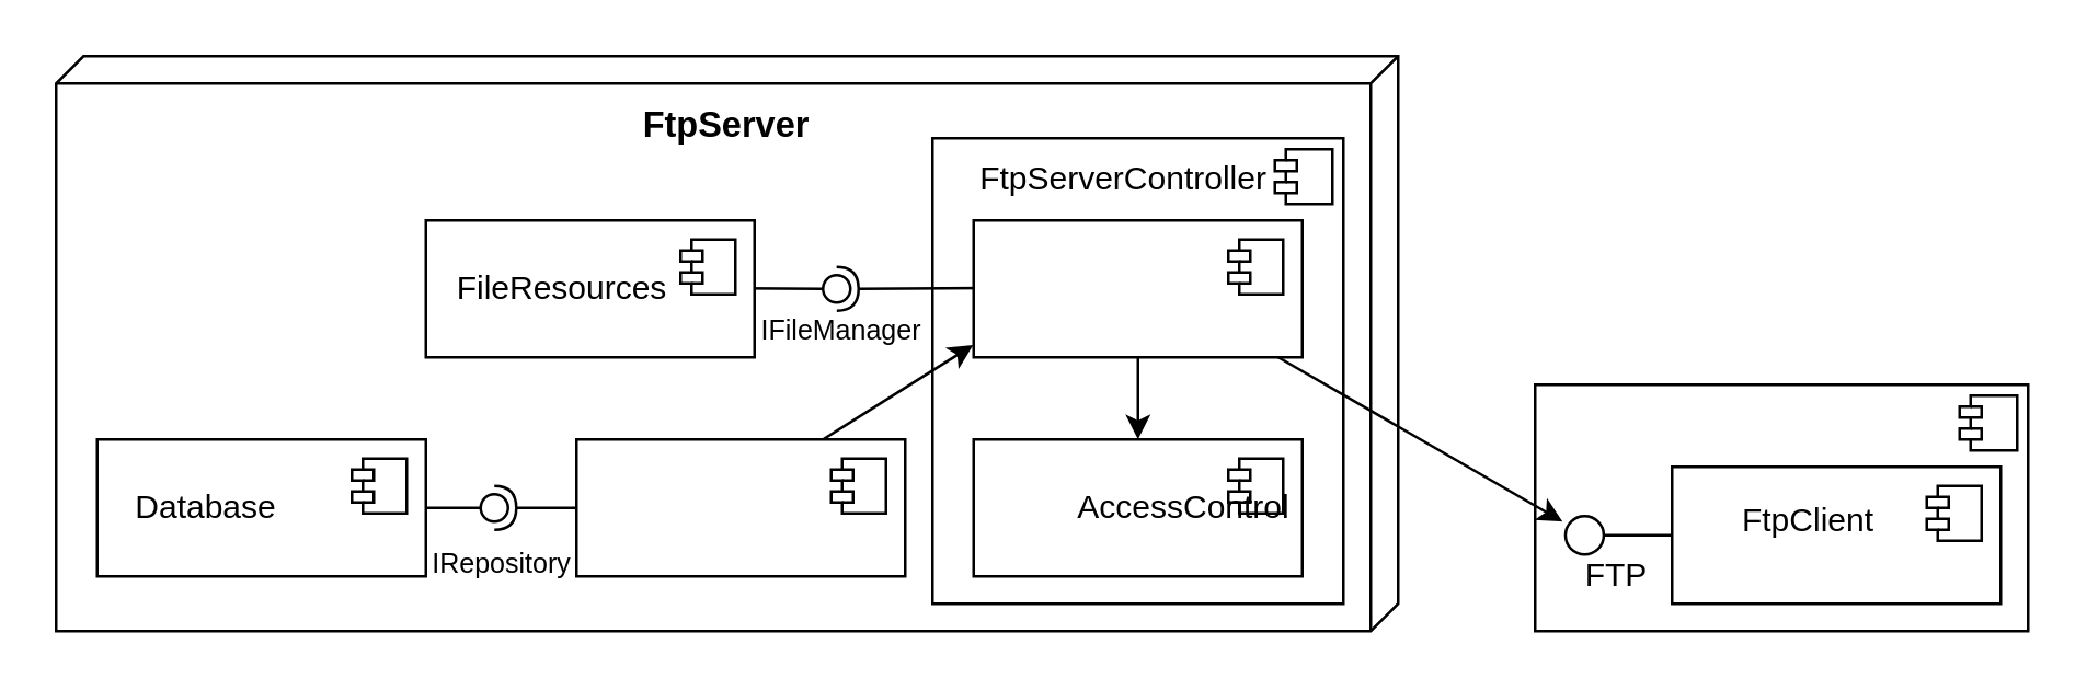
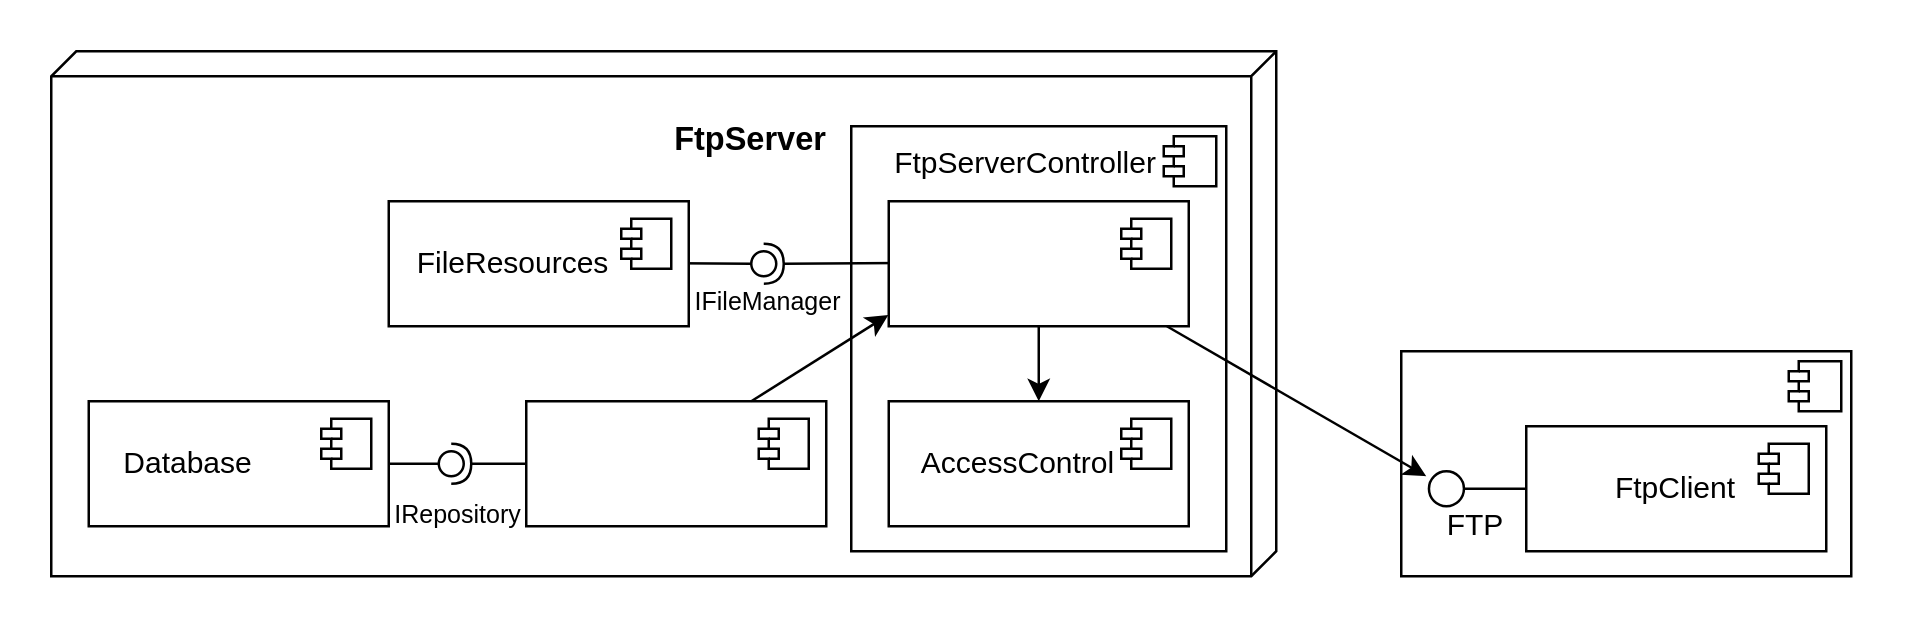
  <mxCell id="0" />
  <mxCell id="1" parent="0" />
  <mxCell id="2" value="" style="verticalAlign=top;align=left;spacingTop=8;spacingLeft=2;spacingRight=12;shape=cube;size=10;direction=south;fontStyle=4;html=1;whiteSpace=wrap;fillColor=none;" parent="1" vertex="1"><mxGeometry x="20" y="20" width="490" height="210" as="geometry" /></mxCell>
  <mxCell id="3" value="" style="rounded=0;orthogonalLoop=1;jettySize=auto;html=1;endArrow=halfCircle;endFill=0;endSize=6;strokeWidth=1;sketch=0;" parent="1" edge="1"><mxGeometry relative="1" as="geometry"><mxPoint x="360" y="104.71" as="sourcePoint" /><mxPoint x="305" y="105" as="targetPoint" /><Array as="points"><mxPoint x="370" y="104.71" /><mxPoint x="360" y="104.71" /></Array></mxGeometry></mxCell>
  <mxCell id="4" value="" style="rounded=0;orthogonalLoop=1;jettySize=auto;html=1;endArrow=oval;endFill=0;sketch=0;sourcePerimeterSpacing=0;targetPerimeterSpacing=0;endSize=10;exitX=1;exitY=0.5;exitDx=0;exitDy=0;" parent="1" edge="1"><mxGeometry relative="1" as="geometry"><mxPoint x="270" y="104.83" as="sourcePoint" /><mxPoint x="305" y="105" as="targetPoint" /><Array as="points" /></mxGeometry></mxCell>
- <mxCell id="5" value="&lt;b&gt;&lt;font style=&quot;font-size: 13px;&quot;&gt;FtpServer&lt;/font&gt;&lt;/b&gt;" style="text;html=1;align=center;verticalAlign=middle;whiteSpace=wrap;rounded=0;" parent="1" vertex="1"><mxGeometry x="235" y="30" width="60" height="30" as="geometry" /></mxCell>
+ <mxCell id="5" value="&lt;b&gt;&lt;font style=&quot;font-size: 13px;&quot;&gt;FtpServer&lt;/font&gt;&lt;/b&gt;" style="text;html=1;align=center;verticalAlign=middle;whiteSpace=wrap;rounded=0;" parent="1" vertex="1"><mxGeometry x="270" y="40" width="60" height="30" as="geometry" /></mxCell>
  <mxCell id="6" value="&lt;p style=&quot;margin:0px;margin-top:6px;text-align:center;&quot;&gt;&lt;br&gt;&lt;/p&gt;" style="align=left;overflow=fill;html=1;dropTarget=0;whiteSpace=wrap;fillColor=none;" parent="1" vertex="1"><mxGeometry x="340" y="50" width="150" height="170" as="geometry" /></mxCell>
  <mxCell id="7" value="" style="shape=component;jettyWidth=8;jettyHeight=4;" parent="6" vertex="1"><mxGeometry x="1" width="21" height="20" relative="1" as="geometry"><mxPoint x="-25" y="4" as="offset" /></mxGeometry></mxCell>
  <mxCell id="8" value="" style="html=1;dropTarget=0;whiteSpace=wrap;" parent="1" vertex="1"><mxGeometry x="355" y="80" width="120" height="50" as="geometry" /></mxCell>
  <mxCell id="9" value="" style="shape=module;jettyWidth=8;jettyHeight=4;" parent="8" vertex="1"><mxGeometry x="1" width="20" height="20" relative="1" as="geometry"><mxPoint x="-27" y="7" as="offset" /></mxGeometry></mxCell>
  <mxCell id="10" value="" style="html=1;dropTarget=0;whiteSpace=wrap;" parent="1" vertex="1"><mxGeometry x="355" y="160" width="120" height="50" as="geometry" /></mxCell>
  <mxCell id="11" value="" style="shape=module;jettyWidth=8;jettyHeight=4;" parent="10" vertex="1"><mxGeometry x="1" width="20" height="20" relative="1" as="geometry"><mxPoint x="-27" y="7" as="offset" /></mxGeometry></mxCell>
  <mxCell id="12" value="" style="html=1;dropTarget=0;whiteSpace=wrap;" parent="1" vertex="1"><mxGeometry x="155" y="80" width="120" height="50" as="geometry" /></mxCell>
  <mxCell id="13" value="" style="shape=module;jettyWidth=8;jettyHeight=4;" parent="12" vertex="1"><mxGeometry x="1" width="20" height="20" relative="1" as="geometry"><mxPoint x="-27" y="7" as="offset" /></mxGeometry></mxCell>
  <mxCell id="14" value="" style="html=1;dropTarget=0;whiteSpace=wrap;" parent="1" vertex="1"><mxGeometry x="210" y="160" width="120" height="50" as="geometry" /></mxCell>
  <mxCell id="15" value="" style="shape=module;jettyWidth=8;jettyHeight=4;" parent="14" vertex="1"><mxGeometry x="1" width="20" height="20" relative="1" as="geometry"><mxPoint x="-27" y="7" as="offset" /></mxGeometry></mxCell>
  <mxCell id="16" value="" style="html=1;dropTarget=0;whiteSpace=wrap;" parent="1" vertex="1"><mxGeometry x="35" y="160" width="120" height="50" as="geometry" /></mxCell>
  <mxCell id="17" value="" style="shape=module;jettyWidth=8;jettyHeight=4;" parent="16" vertex="1"><mxGeometry x="1" width="20" height="20" relative="1" as="geometry"><mxPoint x="-27" y="7" as="offset" /></mxGeometry></mxCell>
  <mxCell id="18" value="&lt;p style=&quot;margin:0px;margin-top:6px;text-align:center;&quot;&gt;&lt;br&gt;&lt;/p&gt;" style="align=left;overflow=fill;html=1;dropTarget=0;whiteSpace=wrap;fillColor=none;" parent="1" vertex="1"><mxGeometry x="560" y="140" width="180" height="90" as="geometry" /></mxCell>
  <mxCell id="19" value="" style="shape=component;jettyWidth=8;jettyHeight=4;" parent="18" vertex="1"><mxGeometry x="1" width="21" height="20" relative="1" as="geometry"><mxPoint x="-25" y="4" as="offset" /></mxGeometry></mxCell>
  <mxCell id="20" value="" style="html=1;dropTarget=0;whiteSpace=wrap;" parent="1" vertex="1"><mxGeometry x="610" y="170" width="120" height="50" as="geometry" /></mxCell>
  <mxCell id="21" value="" style="shape=module;jettyWidth=8;jettyHeight=4;" parent="20" vertex="1"><mxGeometry x="1" width="20" height="20" relative="1" as="geometry"><mxPoint x="-27" y="7" as="offset" /></mxGeometry></mxCell>
  <mxCell id="22" value="Database" style="text;html=1;align=center;verticalAlign=middle;whiteSpace=wrap;rounded=0;" parent="1" vertex="1"><mxGeometry x="45" y="170" width="60" height="30" as="geometry" /></mxCell>
  <mxCell id="23" value="FileResources" style="text;html=1;align=center;verticalAlign=middle;whiteSpace=wrap;rounded=0;" parent="1" vertex="1"><mxGeometry x="175" y="90" width="60" height="30" as="geometry" /></mxCell>
  <mxCell id="24" value="FtpServerController" style="text;html=1;align=center;verticalAlign=middle;whiteSpace=wrap;rounded=0;" parent="1" vertex="1"><mxGeometry x="380" y="50" width="60" height="30" as="geometry" /></mxCell>
- <mxCell id="25" value="AccessControl" style="text;html=1;align=center;verticalAlign=middle;whiteSpace=wrap;rounded=0;" parent="1" vertex="1"><mxGeometry x="402" y="170" width="60" height="30" as="geometry" /></mxCell>
- <mxCell id="26" value="FtpClient" style="text;html=1;align=center;verticalAlign=middle;whiteSpace=wrap;rounded=0;" parent="1" vertex="1"><mxGeometry x="630" y="175" width="60" height="30" as="geometry" /></mxCell>
+ <mxCell id="25" value="AccessControl" style="text;html=1;align=center;verticalAlign=middle;whiteSpace=wrap;rounded=0;" parent="1" vertex="1"><mxGeometry x="377" y="170" width="60" height="30" as="geometry" /></mxCell>
+ <mxCell id="26" value="FtpClient" style="text;html=1;align=center;verticalAlign=middle;whiteSpace=wrap;rounded=0;" parent="1" vertex="1"><mxGeometry x="640" y="180" width="60" height="30" as="geometry" /></mxCell>
  <mxCell id="27" value="" style="endArrow=circle;html=1;rounded=0;endFill=0;exitX=0;exitY=0.5;exitDx=0;exitDy=0;entryX=0.056;entryY=0.611;entryDx=0;entryDy=0;entryPerimeter=0;" parent="1" source="20" target="18" edge="1"><mxGeometry width="50" height="50" relative="1" as="geometry"><mxPoint x="540" y="310" as="sourcePoint" /><mxPoint x="590" y="260" as="targetPoint" /></mxGeometry></mxCell>
  <mxCell id="28" value="FTP" style="text;html=1;align=center;verticalAlign=middle;whiteSpace=wrap;rounded=0;" parent="1" vertex="1"><mxGeometry x="560" y="200" width="60" height="20" as="geometry" /></mxCell>
  <mxCell id="29" value="" style="endArrow=classic;html=1;rounded=0;exitX=0.927;exitY=1;exitDx=0;exitDy=0;exitPerimeter=0;" parent="1" source="8" edge="1"><mxGeometry width="50" height="50" relative="1" as="geometry"><mxPoint x="500" y="320" as="sourcePoint" /><mxPoint x="570" y="190" as="targetPoint" /></mxGeometry></mxCell>
  <mxCell id="30" value="" style="endArrow=classic;html=1;rounded=0;entryX=0.5;entryY=0;entryDx=0;entryDy=0;exitX=0.5;exitY=1;exitDx=0;exitDy=0;" parent="1" source="8" target="10" edge="1"><mxGeometry width="50" height="50" relative="1" as="geometry"><mxPoint x="320" y="340" as="sourcePoint" /><mxPoint x="370" y="290" as="targetPoint" /></mxGeometry></mxCell>
  <mxCell id="31" value="&lt;font style=&quot;font-size: 10px;&quot;&gt;IFileManager&lt;/font&gt;" style="text;html=1;align=center;verticalAlign=middle;whiteSpace=wrap;rounded=0;" parent="1" vertex="1"><mxGeometry x="277" y="110" width="60" height="20" as="geometry" /></mxCell>
  <mxCell id="32" value="" style="endArrow=classic;html=1;rounded=0;exitX=0.75;exitY=0;exitDx=0;exitDy=0;entryX=-0.001;entryY=0.909;entryDx=0;entryDy=0;entryPerimeter=0;" parent="1" source="14" target="8" edge="1"><mxGeometry width="50" height="50" relative="1" as="geometry"><mxPoint x="310" y="200" as="sourcePoint" /><mxPoint x="350" y="120" as="targetPoint" /></mxGeometry></mxCell>
  <mxCell id="33" value="" style="rounded=0;orthogonalLoop=1;jettySize=auto;html=1;endArrow=oval;endFill=0;sketch=0;sourcePerimeterSpacing=0;targetPerimeterSpacing=0;endSize=10;exitX=1;exitY=0.5;exitDx=0;exitDy=0;" parent="1" source="16" edge="1"><mxGeometry relative="1" as="geometry"><mxPoint x="160" y="184.83" as="sourcePoint" /><mxPoint x="180" y="185" as="targetPoint" /><Array as="points" /></mxGeometry></mxCell>
  <mxCell id="34" value="" style="rounded=0;orthogonalLoop=1;jettySize=auto;html=1;endArrow=halfCircle;endFill=0;endSize=6;strokeWidth=1;sketch=0;exitX=0;exitY=0.5;exitDx=0;exitDy=0;" parent="1" source="14" edge="1"><mxGeometry relative="1" as="geometry"><mxPoint x="240" y="184.83" as="sourcePoint" /><mxPoint x="180" y="185" as="targetPoint" /><Array as="points" /></mxGeometry></mxCell>
  <mxCell id="35" value="&lt;font style=&quot;font-size: 10px;&quot;&gt;IRepository&lt;/font&gt;" style="text;html=1;align=center;verticalAlign=middle;whiteSpace=wrap;rounded=0;" parent="1" vertex="1"><mxGeometry x="158" y="200" width="50" height="10" as="geometry" /></mxCell>
